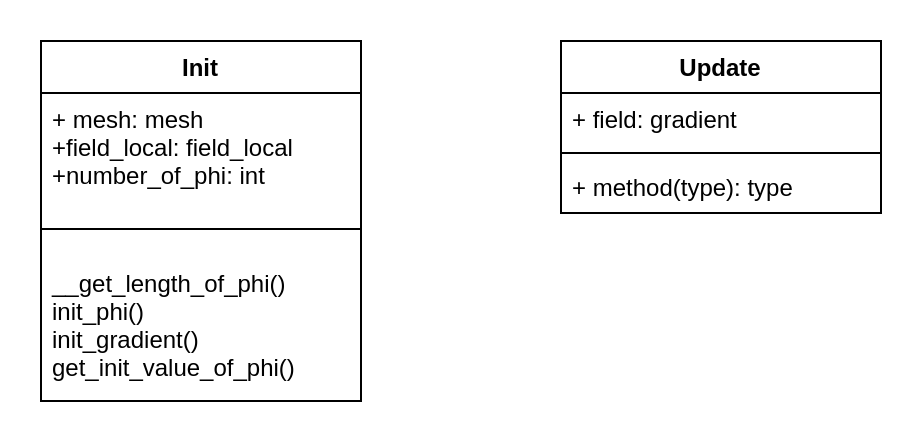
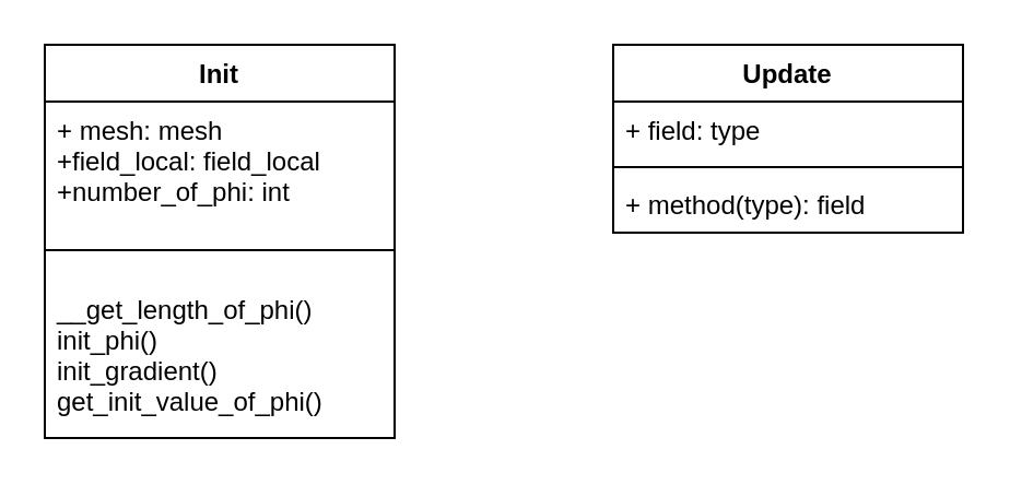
  <mxCell id="0" />
  <mxCell id="1" parent="0" />
  <mxCell id="2" value="Init" style="swimlane;fontStyle=1;align=center;verticalAlign=top;childLayout=stackLayout;horizontal=1;startSize=26;horizontalStack=0;resizeParent=1;resizeParentMax=0;resizeLast=0;collapsible=1;marginBottom=0;" vertex="1" parent="1"><mxGeometry x="20" y="20" width="160" height="180" as="geometry" /></mxCell>
  <mxCell id="3" value="+ mesh: mesh&#10;+field_local: field_local&#10;+number_of_phi: int" style="text;strokeColor=none;fillColor=none;align=left;verticalAlign=top;spacingLeft=4;spacingRight=4;overflow=hidden;rotatable=0;points=[[0,0.5],[1,0.5]];portConstraint=eastwest;" vertex="1" parent="2"><mxGeometry y="26" width="160" height="54" as="geometry" /></mxCell>
  <mxCell id="4" value="" style="line;strokeWidth=1;fillColor=none;align=left;verticalAlign=middle;spacingTop=-1;spacingLeft=3;spacingRight=3;rotatable=0;labelPosition=right;points=[];portConstraint=eastwest;" vertex="1" parent="2"><mxGeometry y="80" width="160" height="28" as="geometry" /></mxCell>
  <mxCell id="5" value="__get_length_of_phi()&#10;init_phi()&#10;init_gradient()&#10;get_init_value_of_phi()" style="text;strokeColor=none;fillColor=none;align=left;verticalAlign=top;spacingLeft=4;spacingRight=4;overflow=hidden;rotatable=0;points=[[0,0.5],[1,0.5]];portConstraint=eastwest;" vertex="1" parent="2"><mxGeometry y="108" width="160" height="72" as="geometry" /></mxCell>
  <mxCell id="6" value="Update" style="swimlane;fontStyle=1;align=center;verticalAlign=top;childLayout=stackLayout;horizontal=1;startSize=26;horizontalStack=0;resizeParent=1;resizeParentMax=0;resizeLast=0;collapsible=1;marginBottom=0;" vertex="1" parent="1"><mxGeometry x="280" y="20" width="160" height="86" as="geometry" /></mxCell>
- <mxCell id="7" value="+ field: gradient" style="text;strokeColor=none;fillColor=none;align=left;verticalAlign=top;spacingLeft=4;spacingRight=4;overflow=hidden;rotatable=0;points=[[0,0.5],[1,0.5]];portConstraint=eastwest;" vertex="1" parent="6"><mxGeometry y="26" width="160" height="26" as="geometry" /></mxCell>
+ <mxCell id="7" value="+ field: type" style="text;strokeColor=none;fillColor=none;align=left;verticalAlign=top;spacingLeft=4;spacingRight=4;overflow=hidden;rotatable=0;points=[[0,0.5],[1,0.5]];portConstraint=eastwest;" vertex="1" parent="6"><mxGeometry y="26" width="160" height="26" as="geometry" /></mxCell>
  <mxCell id="8" value="" style="line;strokeWidth=1;fillColor=none;align=left;verticalAlign=middle;spacingTop=-1;spacingLeft=3;spacingRight=3;rotatable=0;labelPosition=right;points=[];portConstraint=eastwest;" vertex="1" parent="6"><mxGeometry y="52" width="160" height="8" as="geometry" /></mxCell>
- <mxCell id="9" value="+ method(type): type" style="text;strokeColor=none;fillColor=none;align=left;verticalAlign=top;spacingLeft=4;spacingRight=4;overflow=hidden;rotatable=0;points=[[0,0.5],[1,0.5]];portConstraint=eastwest;" vertex="1" parent="6"><mxGeometry y="60" width="160" height="26" as="geometry" /></mxCell>
+ <mxCell id="9" value="+ method(type): field" style="text;strokeColor=none;fillColor=none;align=left;verticalAlign=top;spacingLeft=4;spacingRight=4;overflow=hidden;rotatable=0;points=[[0,0.5],[1,0.5]];portConstraint=eastwest;" vertex="1" parent="6"><mxGeometry y="60" width="160" height="26" as="geometry" /></mxCell>
